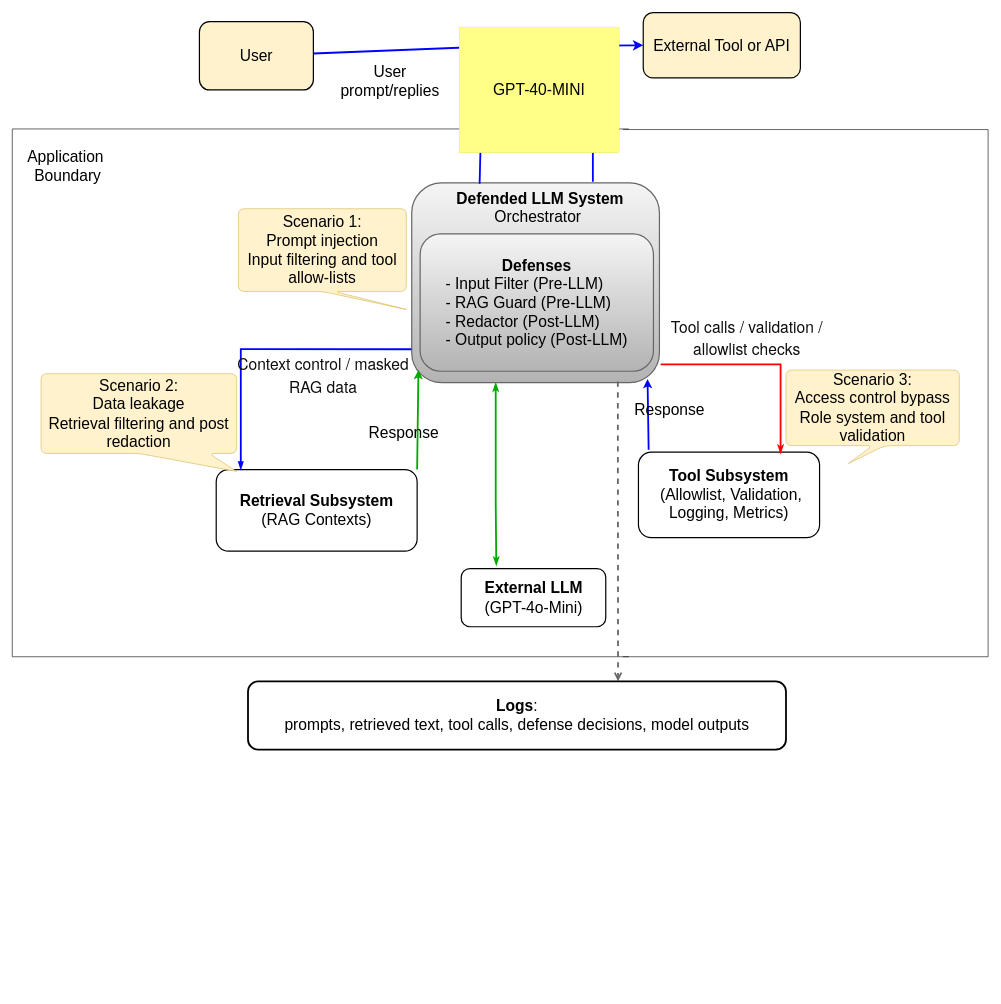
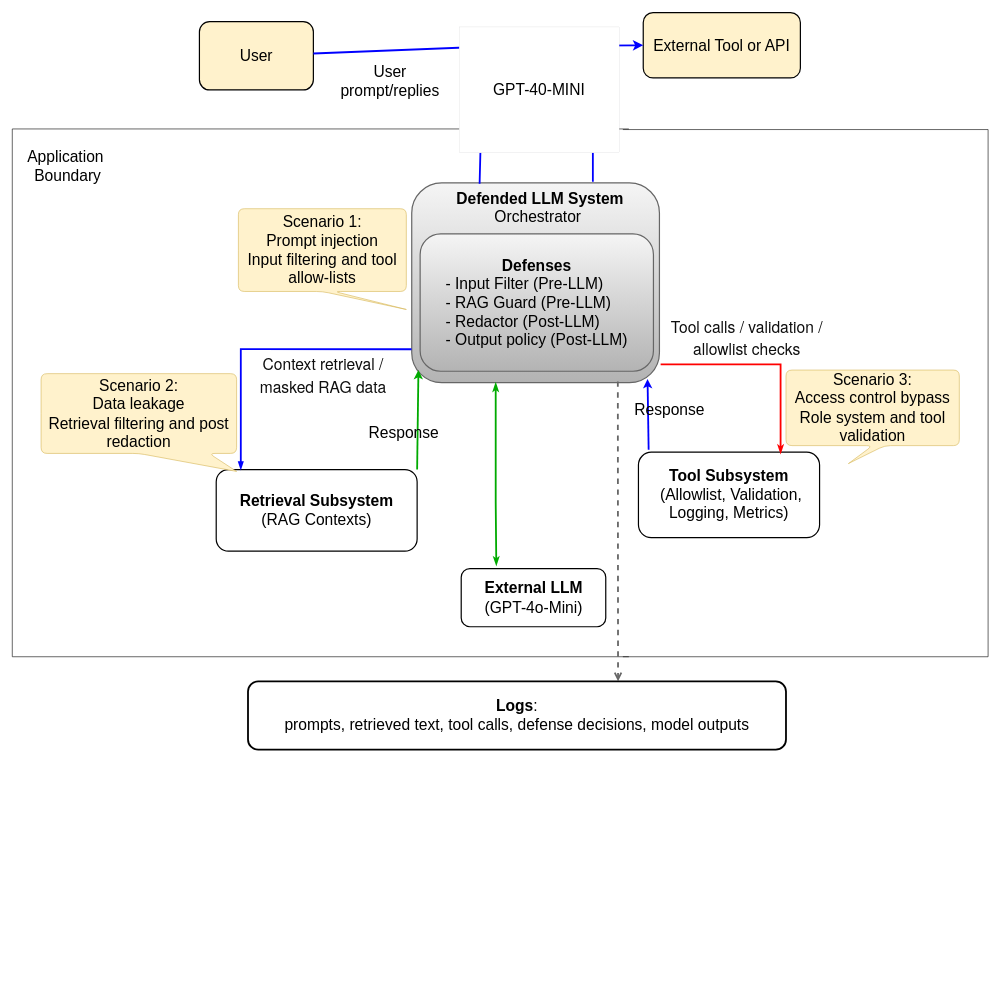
  <mxCell id="0" />
  <mxCell id="1" parent="0" />
  <mxCell id="2" value="&lt;font style=&quot;font-size: 26px;&quot;&gt;User&lt;/font&gt;" style="rounded=1;whiteSpace=wrap;html=1;fillColor=#FFF2CC;strokeColor=#000000;fontSize=12;strokeWidth=2;" parent="1" vertex="1"><mxGeometry x="332" y="35" width="190" height="114" as="geometry" /></mxCell>
  <mxCell id="3" value="&lt;font style=&quot;font-size: 26px;&quot;&gt;External Tool or API&lt;/font&gt;" style="rounded=1;whiteSpace=wrap;html=1;fillColor=#FFF2CC;strokeColor=#000000;fontSize=12;strokeWidth=2;" parent="1" vertex="1"><mxGeometry x="1072" y="20" width="262" height="109" as="geometry" /></mxCell>
  <mxCell id="4" value="" style="rounded=1;whiteSpace=wrap;html=1;fontSize=12;glass=0;strokeWidth=2;fillColor=#f5f5f5;gradientColor=#b3b3b3;strokeColor=#666666;" parent="1" vertex="1"><mxGeometry x="686" y="304" width="413" height="333" as="geometry" /></mxCell>
  <mxCell id="5" value="&lt;font style=&quot;font-size: 26px;&quot;&gt;&lt;b&gt;Retrieval Subsystem&lt;/b&gt;&lt;br&gt;(RAG Contexts)&lt;/font&gt;" style="rounded=1;whiteSpace=wrap;html=1;fontSize=12;strokeWidth=2;" parent="1" vertex="1"><mxGeometry x="360" y="782" width="335" height="136" as="geometry" /></mxCell>
  <mxCell id="6" value="&lt;div&gt;&lt;font style=&quot;font-size: 26px;&quot;&gt;&lt;b&gt;Tool Subsystem&lt;/b&gt;&lt;/font&gt;&lt;/div&gt;&lt;div&gt;&lt;font style=&quot;font-size: 26px;&quot;&gt;&lt;span class=&quot;Apple-converted-space&quot;&gt;&amp;nbsp;&lt;/span&gt;(Allowlist, Validation, Logging, Metrics)&lt;/font&gt;&lt;/div&gt;" style="rounded=1;whiteSpace=wrap;html=1;fontSize=12;strokeWidth=2;" parent="1" vertex="1"><mxGeometry x="1064" y="753" width="302" height="142.5" as="geometry" /></mxCell>
  <mxCell id="7" value="" style="rounded=0;orthogonalLoop=1;jettySize=auto;html=1;strokeColor=#00AA00;strokeWidth=3;entryX=0.5;entryY=0;entryDx=0;entryDy=0;startArrow=classicThin;startFill=1;endArrow=classicThin;endFill=1;" parent="1" edge="1"><mxGeometry relative="1" as="geometry"><mxPoint x="826" y="637" as="sourcePoint" /><mxPoint x="827" y="942" as="targetPoint" /><Array as="points"><mxPoint x="826" y="836" /></Array></mxGeometry></mxCell>
  <mxCell id="8" value="&lt;font style=&quot;font-size: 26px;&quot;&gt;&lt;b&gt;External LLM&lt;/b&gt;&lt;br&gt;(GPT-4o-Mini)&lt;/font&gt;" style="rounded=1;whiteSpace=wrap;html=1;fontSize=12;strokeWidth=2;" parent="1" vertex="1"><mxGeometry x="768.5" y="947" width="241" height="97" as="geometry" /></mxCell>
  <mxCell id="9" value="&lt;div&gt;&lt;font style=&quot;font-size: 26px;&quot;&gt;Application&lt;/font&gt;&lt;/div&gt;&lt;div&gt;&lt;font style=&quot;font-size: 26px;&quot;&gt;&amp;nbsp;Boundary&lt;/font&gt;&lt;/div&gt;" style="rounded=1;whiteSpace=wrap;html=1;fillColor=default;strokeColor=none;fontSize=12;arcSize=50;" parent="1" vertex="1"><mxGeometry x="31" y="250" width="156" height="54" as="geometry" /></mxCell>
  <mxCell id="10" style="rounded=0;orthogonalLoop=1;jettySize=auto;html=1;strokeColor=#0000FF;strokeWidth=3;endArrow=none;endFill=0;entryX=0.191;entryY=-0.031;entryDx=0;entryDy=0;entryPerimeter=0;" parent="1" source="2" target="13" edge="1"><mxGeometry relative="1" as="geometry"><mxPoint x="789" y="224" as="targetPoint" /><Array as="points"><mxPoint x="805" y="77" /></Array></mxGeometry></mxCell>
  <mxCell id="11" style="rounded=0;orthogonalLoop=1;jettySize=auto;html=1;strokeColor=#0000FF;entryX=0;entryY=0.5;entryDx=0;entryDy=0;strokeWidth=3;endSize=8;" parent="1" target="3" edge="1"><mxGeometry relative="1" as="geometry"><mxPoint x="988" y="302" as="sourcePoint" /><Array as="points"><mxPoint x="988" y="75" /></Array></mxGeometry></mxCell>
  <mxCell id="12" value="&lt;div&gt;&lt;font style=&quot;font-size: 26px;&quot;&gt;&lt;b&gt;Defenses&lt;/b&gt;&lt;/font&gt;&lt;/div&gt;&lt;div align=&quot;left&quot;&gt;&lt;font style=&quot;font-size: 26px;&quot;&gt;-&amp;nbsp;&lt;/font&gt;&lt;font style=&quot;font-size: 26px;&quot;&gt;Input Filter (Pre-LLM)&lt;/font&gt;&lt;/div&gt;&lt;div align=&quot;left&quot;&gt;&lt;font style=&quot;font-size: 26px;&quot;&gt;- RAG Guard (Pre-LLM)&lt;/font&gt;&lt;/div&gt;&lt;div align=&quot;left&quot;&gt;&lt;font style=&quot;font-size: 26px;&quot;&gt;- Redactor (Post-LLM)&lt;/font&gt;&lt;/div&gt;&lt;div align=&quot;left&quot;&gt;&lt;font style=&quot;font-size: 26px;&quot;&gt;- Output policy (Post-LLM)&lt;/font&gt;&lt;/div&gt;" style="rounded=1;whiteSpace=wrap;html=1;strokeWidth=2;fillColor=#f5f5f5;gradientColor=#b3b3b3;strokeColor=#666666;" parent="1" vertex="1"><mxGeometry x="700" y="389" width="389" height="229" as="geometry" /></mxCell>
  <mxCell id="13" value="&lt;div&gt;&lt;br&gt;&lt;/div&gt;&lt;div&gt;&lt;br&gt;&lt;p class=&quot;p1&quot;&gt;&lt;font style=&quot;font-size: 26px;&quot;&gt;&lt;span class=&quot;s1&quot;&gt;&amp;nbsp;&lt;/span&gt;&lt;b&gt;Defended LLM System &lt;/b&gt;Orchestrator&lt;/font&gt;&lt;/p&gt;&lt;/div&gt;" style="text;html=1;whiteSpace=wrap;strokeColor=none;fillColor=none;align=center;verticalAlign=middle;rounded=0;" parent="1" vertex="1"><mxGeometry x="739" y="307" width="315" height="48" as="geometry" /></mxCell>
  <mxCell id="14" value="" style="strokeWidth=1;html=1;shape=mxgraph.flowchart.annotation_1;align=left;pointerEvents=1;shadow=0;" parent="1" vertex="1"><mxGeometry x="20" y="214" width="1028" height="880" as="geometry" /></mxCell>
  <mxCell id="15" value="" style="strokeWidth=1;html=1;shape=mxgraph.flowchart.annotation_1;align=left;pointerEvents=1;direction=west;shadow=0;perimeterSpacing=3;" parent="1" vertex="1"><mxGeometry x="1038" y="215" width="609" height="879" as="geometry" /></mxCell>
  <mxCell id="16" value="&lt;font style=&quot;font-size: 26px;&quot;&gt;Scenario 1:&lt;br&gt;Prompt injection&lt;br&gt;Input filtering and tool allow-lists&lt;/font&gt;" style="shape=callout;whiteSpace=wrap;html=1;perimeter=calloutPerimeter;fillColor=#fff2cc;strokeColor=#d6b656;rounded=1;shadow=0;position2=1;" parent="1" vertex="1"><mxGeometry x="397" y="347" width="280" height="168" as="geometry" /></mxCell>
  <mxCell id="17" value="&lt;font style=&quot;font-size: 26px;&quot;&gt;Scenario 2:&lt;br&gt;Data leakage&lt;br&gt;Retrieval filtering and post redaction&lt;/font&gt;" style="shape=callout;whiteSpace=wrap;html=1;perimeter=calloutPerimeter;fillColor=#fff2cc;strokeColor=#d6b656;shadow=0;rounded=1;direction=east;base=117;position2=1;" parent="1" vertex="1"><mxGeometry x="68" y="622" width="326" height="163" as="geometry" /></mxCell>
  <mxCell id="18" value="&lt;font style=&quot;font-size: 26px;&quot;&gt;Scenario 3:&lt;br&gt;Access control bypass&lt;br&gt;Role system and tool validation&lt;/font&gt;" style="shape=callout;whiteSpace=wrap;html=1;perimeter=calloutPerimeter;fillColor=#fff2cc;strokeColor=#d6b656;rounded=1;shadow=0;position2=0.36;" parent="1" vertex="1"><mxGeometry x="1310" y="616" width="289" height="156" as="geometry" /></mxCell>
- <mxCell id="19" value="&lt;font style=&quot;font-size: 26px;&quot;&gt;GPT-40-MINI&lt;/font&gt;" style="html=1;whiteSpace=wrap;strokeWidth=0;fillColor=#ffff88;strokeColor=#36393d;" parent="1" vertex="1"><mxGeometry x="765" y="44" width="267" height="210" as="geometry" /></mxCell>
+ <mxCell id="19" value="&lt;font style=&quot;font-size: 26px;&quot;&gt;GPT-40-MINI&lt;/font&gt;" style="html=1;whiteSpace=wrap;strokeWidth=0;fillColor=#ffffff;strokeColor=#36393d;" parent="1" vertex="1"><mxGeometry x="765" y="44" width="267" height="210" as="geometry" /></mxCell>
  <mxCell id="20" style="edgeStyle=orthogonalEdgeStyle;rounded=0;orthogonalLoop=1;jettySize=auto;html=1;exitX=0.5;exitY=1;exitDx=0;exitDy=0;" parent="1" source="3" target="3" edge="1"><mxGeometry relative="1" as="geometry" /></mxCell>
  <mxCell id="21" style="edgeStyle=orthogonalEdgeStyle;rounded=0;orthogonalLoop=1;jettySize=auto;html=1;exitX=0.5;exitY=1;exitDx=0;exitDy=0;" parent="1" source="2" target="2" edge="1"><mxGeometry relative="1" as="geometry" /></mxCell>
  <mxCell id="22" value="&lt;font style=&quot;font-size: 26px;&quot;&gt;&lt;br&gt;&lt;br&gt;&lt;br&gt;&lt;br&gt;&lt;br&gt;&lt;br&gt;&lt;br&gt;&lt;br&gt;&lt;br&gt;&lt;br&gt;&lt;br&gt;&lt;/font&gt;&lt;blockquote style=&quot;margin: 0px 0px 0px 15px; font-style: normal; font-variant: normal; font-stretch: normal; line-height: normal; font-family: &amp;quot;Helvetica Neue&amp;quot;; font-size-adjust: none; font-kerning: auto; font-optical-sizing: auto; font-language-override: normal; font-feature-settings: normal; font-variation-settings: normal; color: rgb(14, 14, 14);&quot;&gt;&lt;br&gt;&lt;/blockquote&gt;&lt;font style=&quot;font-size: 26px;&quot;&gt;&lt;br&gt;&lt;br&gt;&lt;/font&gt;&lt;div&gt;&lt;font style=&quot;font-size: 26px;&quot;&gt;&lt;br&gt;&lt;/font&gt;&lt;/div&gt;" style="text;html=1;whiteSpace=wrap;strokeColor=none;fillColor=none;align=center;verticalAlign=middle;rounded=0;" parent="1" vertex="1"><mxGeometry x="1232" y="1361" width="352" height="167" as="geometry" /></mxCell>
  <mxCell id="23" value="" style="endArrow=none;startArrow=blockThin;html=1;rounded=0;entryX=-0.001;entryY=0.82;entryDx=0;entryDy=0;entryPerimeter=0;strokeWidth=3;elbow=vertical;strokeColor=#0000FF;startFill=1;endFill=0;" parent="1" edge="1"><mxGeometry width="50" height="50" relative="1" as="geometry"><mxPoint x="401" y="782" as="sourcePoint" /><mxPoint x="685.59" y="581.34" as="targetPoint" /><Array as="points"><mxPoint x="401" y="581" /></Array></mxGeometry></mxCell>
  <mxCell id="24" value="" style="endArrow=none;startArrow=classicThin;html=1;rounded=0;entryX=0.104;entryY=1.072;entryDx=0;entryDy=0;entryPerimeter=0;edgeStyle=orthogonalEdgeStyle;strokeWidth=3;strokeColor=#FF0000;startFill=1;endFill=0;" parent="1" edge="1"><mxGeometry width="50" height="50" relative="1" as="geometry"><mxPoint x="1301" y="755.5" as="sourcePoint" /><mxPoint x="1100.996" y="606.524" as="targetPoint" /><Array as="points"><mxPoint x="1300.86" y="606.5" /></Array></mxGeometry></mxCell>
  <mxCell id="25" value="&lt;font style=&quot;font-size: 26px;&quot;&gt;User prompt/replies&lt;/font&gt;" style="text;html=1;whiteSpace=wrap;strokeColor=none;fillColor=none;align=center;verticalAlign=middle;rounded=0;" parent="1" vertex="1"><mxGeometry x="546" y="98" width="208" height="74" as="geometry" /></mxCell>
  <mxCell id="26" value="" style="endArrow=classic;html=1;rounded=0;strokeWidth=3;entryX=0.952;entryY=0.982;entryDx=0;entryDy=0;entryPerimeter=0;strokeColor=#0000FF;" parent="1" target="4" edge="1"><mxGeometry width="50" height="50" relative="1" as="geometry"><mxPoint x="1081" y="749" as="sourcePoint" /><mxPoint x="1079" y="659" as="targetPoint" /></mxGeometry></mxCell>
  <mxCell id="27" value="" style="endArrow=classic;html=1;rounded=0;exitX=1;exitY=0;exitDx=0;exitDy=0;entryX=0.027;entryY=0.937;entryDx=0;entryDy=0;entryPerimeter=0;strokeColor=#00AA00;strokeWidth=3;" parent="1" source="5" target="4" edge="1"><mxGeometry width="50" height="50" relative="1" as="geometry"><mxPoint x="736" y="829" as="sourcePoint" /><mxPoint x="1011" y="644" as="targetPoint" /></mxGeometry></mxCell>
  <mxCell id="28" value="" style="html=1;verticalAlign=bottom;endArrow=open;dashed=1;endSize=8;rounded=0;exitX=0.832;exitY=0.994;exitDx=0;exitDy=0;exitPerimeter=0;strokeWidth=3;fillColor=#f5f5f5;gradientColor=#b3b3b3;strokeColor=#666666;" parent="1" source="4" edge="1"><mxGeometry relative="1" as="geometry"><mxPoint x="1025" y="725" as="sourcePoint" /><mxPoint x="1030" y="1135" as="targetPoint" /></mxGeometry></mxCell>
  <mxCell id="29" value="&lt;font style=&quot;font-size: 26px;&quot;&gt;&lt;span&gt;&lt;span style=&quot;background-color: light-dark(#ffffff, var(--ge-dark-color, #121212));&quot;&gt;&lt;b&gt;Logs&lt;/b&gt;:&lt;/span&gt;&lt;br&gt;&lt;span style=&quot;background-color: light-dark(#ffffff, var(--ge-dark-color, #121212));&quot;&gt;prompts, retrieved text, tool calls, defense decisions, model outputs&lt;/span&gt;&lt;/span&gt;&lt;/font&gt;" style="rounded=1;whiteSpace=wrap;html=1;fontSize=12;strokeWidth=3;" parent="1" vertex="1"><mxGeometry x="413" y="1135" width="897" height="114" as="geometry" /></mxCell>
- <mxCell id="30" value="&lt;br&gt;&lt;blockquote style=&quot;margin: 0px 0px 0px 15px; font-style: normal; font-variant: normal; font-stretch: normal; line-height: normal; font-family: &amp;quot;Helvetica Neue&amp;quot;; font-size-adjust: none; font-kerning: auto; font-optical-sizing: auto; font-language-override: normal; font-feature-settings: normal; font-variation-settings: normal; color: rgb(14, 14, 14);&quot;&gt;&lt;font style=&quot;font-size: 26px;&quot;&gt;Context control / masked RAG data&lt;/font&gt;&lt;/blockquote&gt;" style="text;html=1;whiteSpace=wrap;strokeColor=none;fillColor=none;align=center;verticalAlign=middle;rounded=0;" parent="1" vertex="1"><mxGeometry x="376" y="576" width="310" height="80" as="geometry" /></mxCell>
+ <mxCell id="30" value="&lt;br&gt;&lt;blockquote style=&quot;margin: 0px 0px 0px 15px; font-style: normal; font-variant: normal; font-stretch: normal; line-height: normal; font-family: &amp;quot;Helvetica Neue&amp;quot;; font-size-adjust: none; font-kerning: auto; font-optical-sizing: auto; font-language-override: normal; font-feature-settings: normal; font-variation-settings: normal; color: rgb(14, 14, 14);&quot;&gt;&lt;font style=&quot;font-size: 26px;&quot;&gt;Context retrieval / masked RAG data&lt;/font&gt;&lt;/blockquote&gt;" style="text;html=1;whiteSpace=wrap;strokeColor=none;fillColor=none;align=center;verticalAlign=middle;rounded=0;" parent="1" vertex="1"><mxGeometry x="376" y="576" width="310" height="80" as="geometry" /></mxCell>
  <mxCell id="31" value="&lt;blockquote style=&quot;margin: 0px 0px 0px 15px; font-style: normal; font-variant: normal; font-stretch: normal; line-height: normal; font-family: &amp;quot;Helvetica Neue&amp;quot;; font-size-adjust: none; font-kerning: auto; font-optical-sizing: auto; font-language-override: normal; font-feature-settings: normal; font-variation-settings: normal; color: rgb(14, 14, 14);&quot;&gt;&lt;font style=&quot;font-size: 26px;&quot;&gt;Tool calls / validation / allowlist checks&lt;/font&gt;&lt;/blockquote&gt;" style="text;html=1;whiteSpace=wrap;strokeColor=none;fillColor=none;align=center;verticalAlign=middle;rounded=0;" parent="1" vertex="1"><mxGeometry x="1086" y="503" width="303" height="113" as="geometry" /></mxCell>
  <mxCell id="32" value="&lt;font style=&quot;font-size: 26px;&quot;&gt;Response&lt;/font&gt;" style="text;html=1;whiteSpace=wrap;strokeColor=none;fillColor=none;align=center;verticalAlign=middle;rounded=0;" parent="1" vertex="1"><mxGeometry x="1086" y="668" width="60" height="30" as="geometry" /></mxCell>
  <mxCell id="33" value="&lt;font style=&quot;font-size: 26px;&quot;&gt;Response&lt;/font&gt;" style="text;html=1;whiteSpace=wrap;strokeColor=none;fillColor=none;align=center;verticalAlign=middle;rounded=0;" parent="1" vertex="1"><mxGeometry x="643" y="705" width="60" height="30" as="geometry" /></mxCell>
